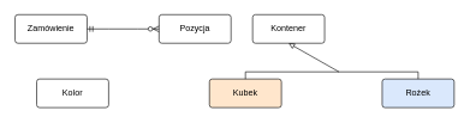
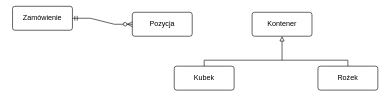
  <mxCell id="0" />
  <mxCell id="1" parent="0" />
- <mxCell id="2" value="Kolor" style="rounded=1;arcSize=10;whiteSpace=wrap;html=1;align=center;" vertex="1" parent="1"><mxGeometry x="50" y="110" width="100" height="40" as="geometry" /></mxCell>
- <mxCell id="3" value="Kontener" style="rounded=1;arcSize=10;whiteSpace=wrap;html=1;align=center;" vertex="1" parent="1"><mxGeometry x="350" y="20" width="100" height="40" as="geometry" /></mxCell>
- <mxCell id="4" value="Rożek" style="rounded=1;arcSize=10;whiteSpace=wrap;html=1;align=center;fillColor=#dae8fc;" vertex="1" parent="1"><mxGeometry x="530" y="110" width="100" height="40" as="geometry" /></mxCell>
+ <mxCell id="3" value="Kontener" style="rounded=1;arcSize=10;whiteSpace=wrap;html=1;align=center;" vertex="1" parent="1"><mxGeometry x="420" y="20" width="100" height="40" as="geometry" /></mxCell>
+ <mxCell id="4" value="Rożek" style="rounded=1;arcSize=10;whiteSpace=wrap;html=1;align=center;" vertex="1" parent="1"><mxGeometry x="530" y="110" width="100" height="40" as="geometry" /></mxCell>
  <mxCell id="5" value="Pozycja" style="rounded=1;arcSize=10;whiteSpace=wrap;html=1;align=center;" vertex="1" parent="1"><mxGeometry x="220" y="20" width="100" height="40" as="geometry" /></mxCell>
- <mxCell id="6" value="Kubek" style="rounded=1;arcSize=10;whiteSpace=wrap;html=1;align=center;fillColor=#ffe6cc;" vertex="1" parent="1"><mxGeometry x="290" y="110" width="100" height="40" as="geometry" /></mxCell>
- <mxCell id="7" value="Zamówienie" style="rounded=1;arcSize=10;whiteSpace=wrap;html=1;align=center;" vertex="1" parent="1"><mxGeometry x="20" y="20" width="100" height="40" as="geometry" /></mxCell>
+ <mxCell id="6" value="Kubek" style="rounded=1;arcSize=10;whiteSpace=wrap;html=1;align=center;" vertex="1" parent="1"><mxGeometry x="290" y="110" width="100" height="40" as="geometry" /></mxCell>
+ <mxCell id="7" value="Zamówienie" style="rounded=1;arcSize=10;whiteSpace=wrap;html=1;align=center;" vertex="1" parent="1"><mxGeometry x="20" y="10" width="100" height="40" as="geometry" /></mxCell>
  <mxCell id="8" value="" style="edgeStyle=entityRelationEdgeStyle;fontSize=12;html=1;endArrow=ERzeroToMany;startArrow=ERmandOne;rounded=0;exitX=1;exitY=0.5;exitDx=0;exitDy=0;" edge="1" parent="1" source="7"><mxGeometry width="100" height="100" relative="1" as="geometry"><mxPoint x="120" y="140" as="sourcePoint" /><mxPoint x="220" y="40" as="targetPoint" /></mxGeometry></mxCell>
  <mxCell id="9" value="" style="endArrow=block;html=1;rounded=0;entryX=0.5;entryY=1;entryDx=0;entryDy=0;startArrow=none;startFill=0;endFill=0;" edge="1" parent="1" target="3"><mxGeometry relative="1" as="geometry"><mxPoint x="470" y="100" as="sourcePoint" /><mxPoint x="390" y="160" as="targetPoint" /></mxGeometry></mxCell>
  <mxCell id="10" value="" style="endArrow=none;html=1;rounded=0;" edge="1" parent="1"><mxGeometry relative="1" as="geometry"><mxPoint x="340" y="100" as="sourcePoint" /><mxPoint x="580" y="100" as="targetPoint" /></mxGeometry></mxCell>
  <mxCell id="11" value="" style="endArrow=none;html=1;rounded=0;" edge="1" parent="1" target="6"><mxGeometry relative="1" as="geometry"><mxPoint x="340" y="100" as="sourcePoint" /><mxPoint x="520" y="200" as="targetPoint" /></mxGeometry></mxCell>
  <mxCell id="12" value="" style="endArrow=none;html=1;rounded=0;" edge="1" parent="1" target="4"><mxGeometry relative="1" as="geometry"><mxPoint x="580" y="100" as="sourcePoint" /><mxPoint x="740" y="100" as="targetPoint" /></mxGeometry></mxCell>
